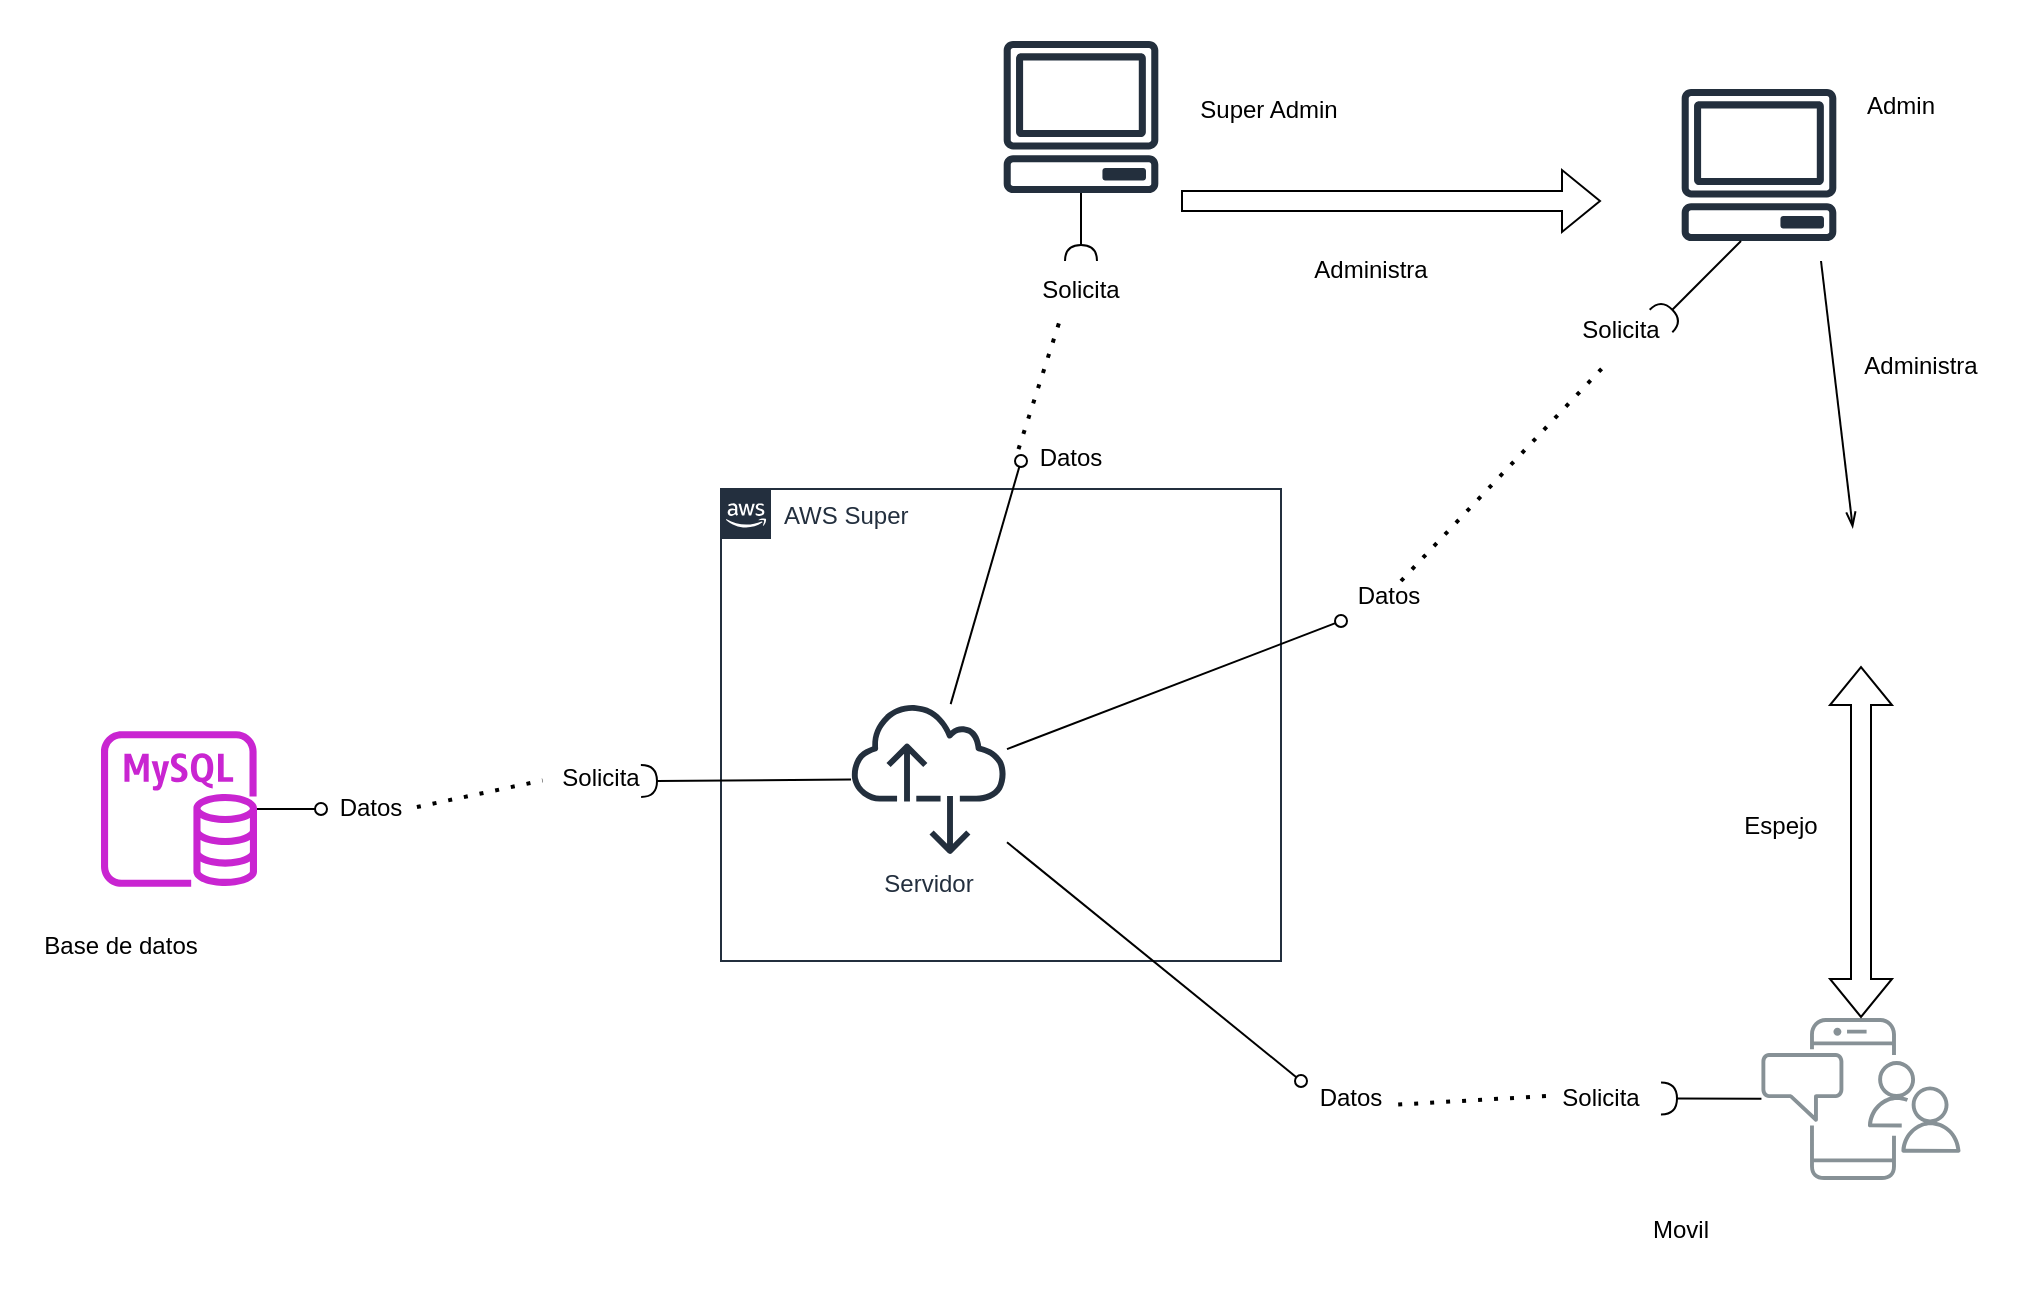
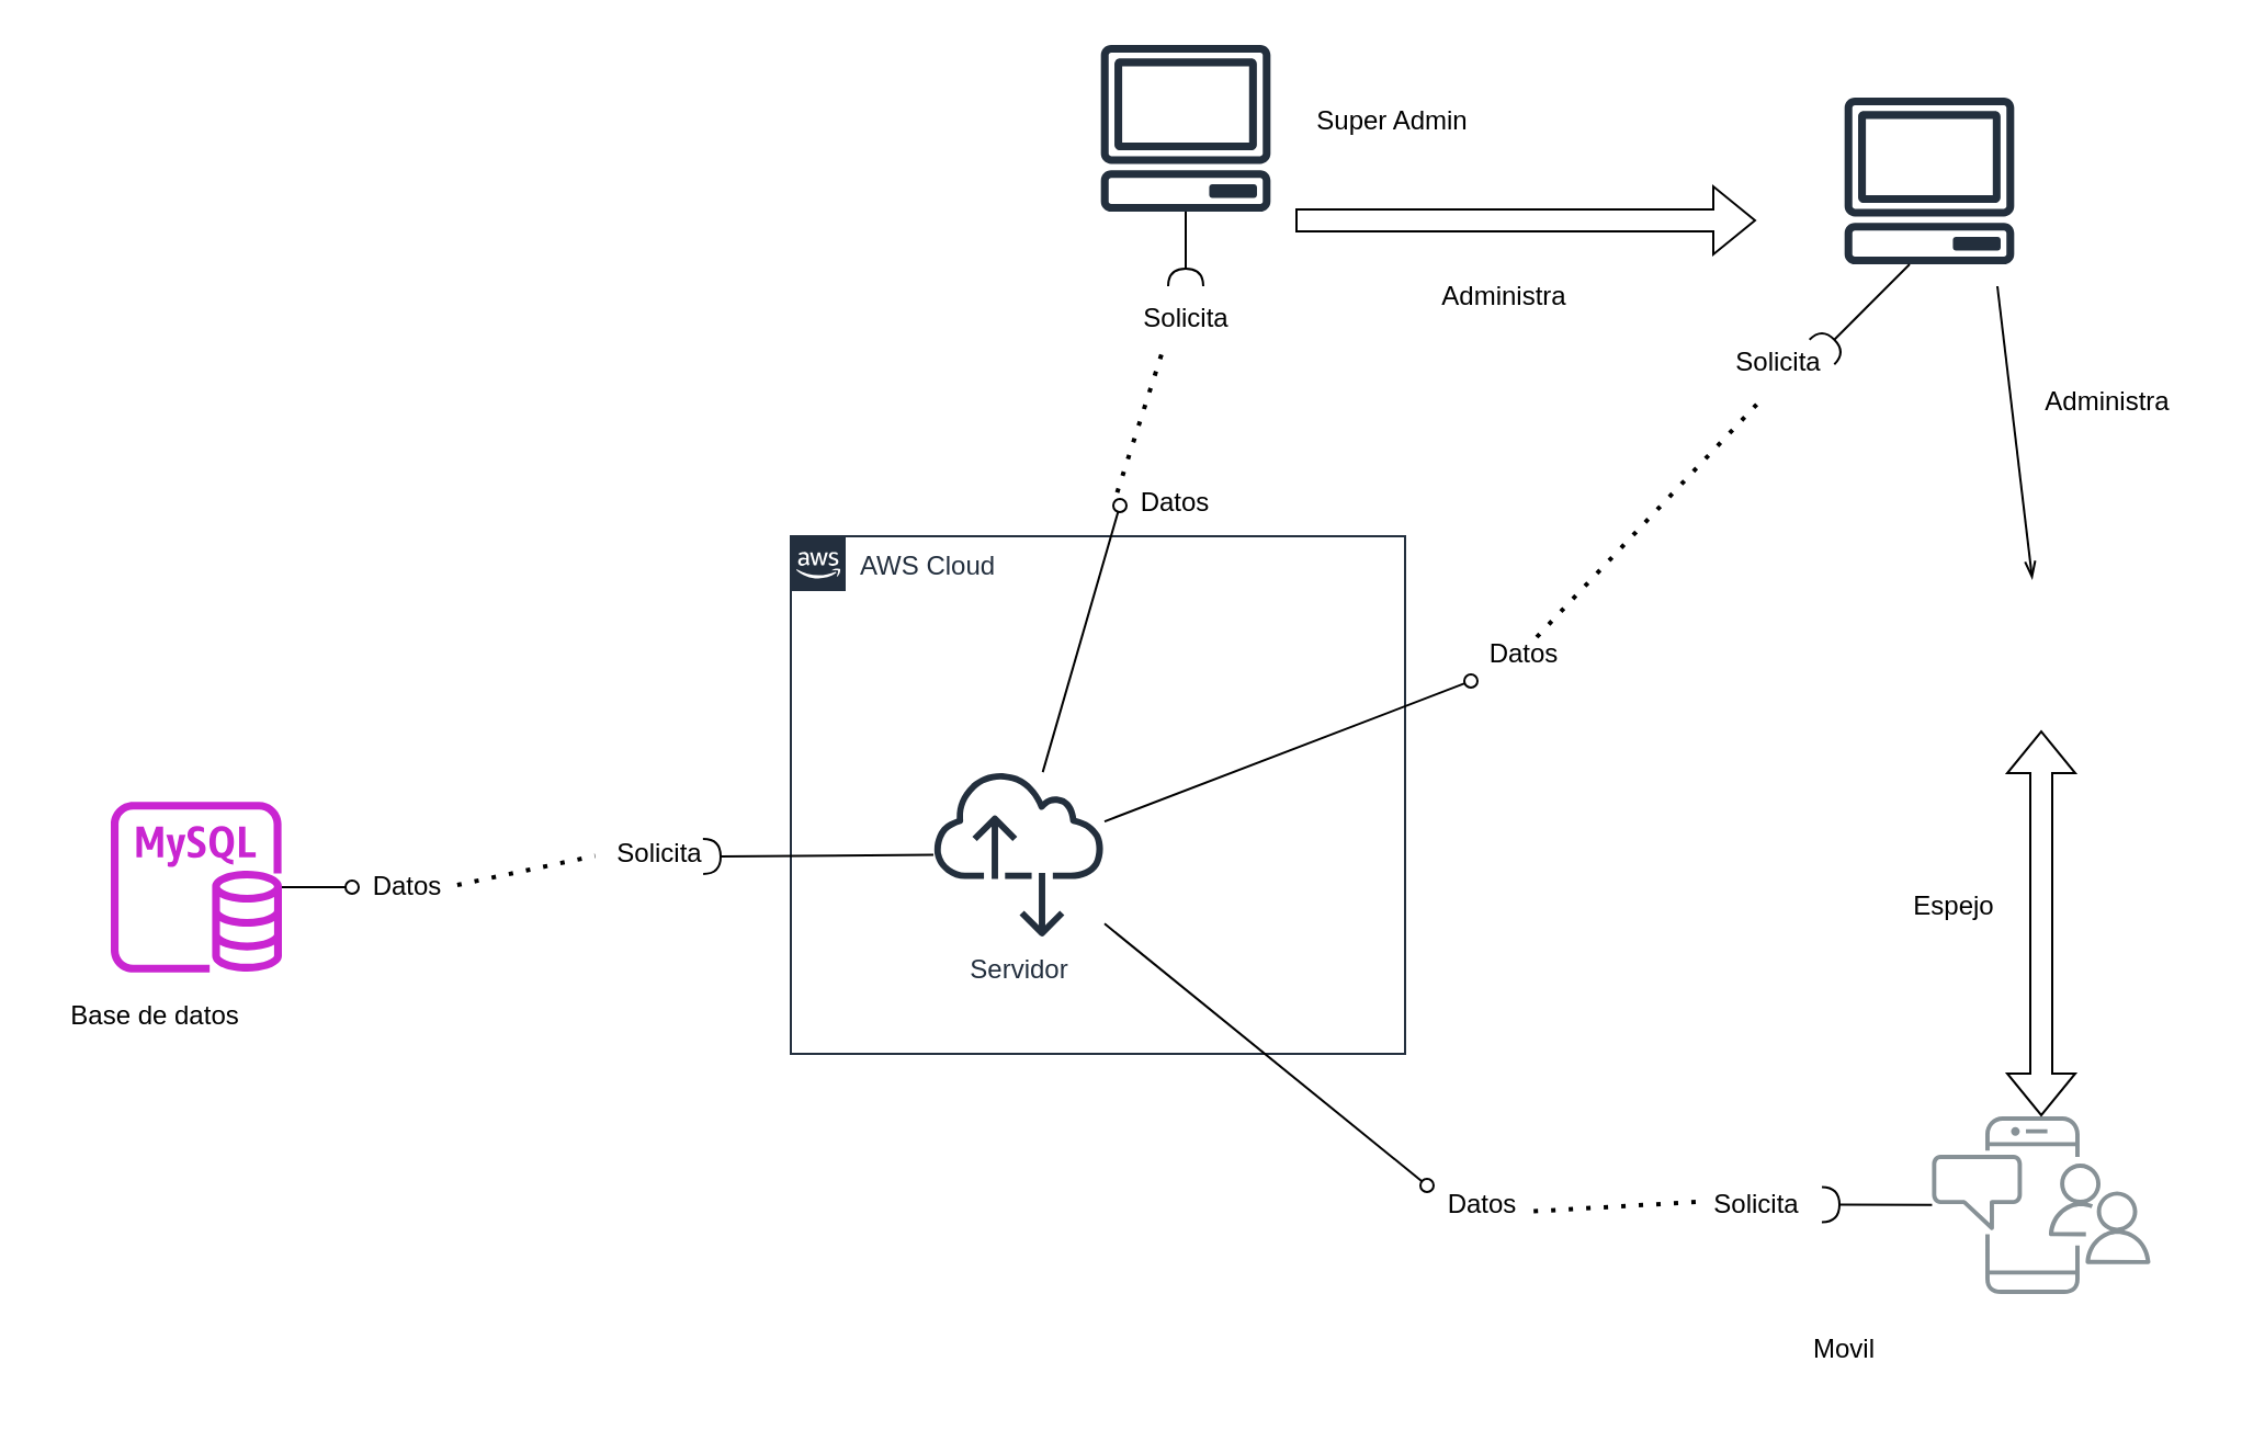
  <mxCell id="0" />
  <mxCell id="1" parent="0" />
  <mxCell id="2" value="" style="sketch=0;outlineConnect=0;fontColor=#232F3E;gradientColor=none;fillColor=#C925D1;strokeColor=none;dashed=0;verticalLabelPosition=bottom;verticalAlign=top;align=center;html=1;fontSize=12;fontStyle=0;aspect=fixed;pointerEvents=1;shape=mxgraph.aws4.rds_mysql_instance;" vertex="1" parent="1"><mxGeometry x="50" y="365" width="78" height="78" as="geometry" /></mxCell>
- <mxCell id="3" value="AWS Super" style="points=[[0,0],[0.25,0],[0.5,0],[0.75,0],[1,0],[1,0.25],[1,0.5],[1,0.75],[1,1],[0.75,1],[0.5,1],[0.25,1],[0,1],[0,0.75],[0,0.5],[0,0.25]];outlineConnect=0;gradientColor=none;html=1;whiteSpace=wrap;fontSize=12;fontStyle=0;container=1;pointerEvents=0;collapsible=0;recursiveResize=0;shape=mxgraph.aws4.group;grIcon=mxgraph.aws4.group_aws_cloud_alt;strokeColor=#232F3E;fillColor=none;verticalAlign=top;align=left;spacingLeft=30;fontColor=#232F3E;dashed=0;" vertex="1" parent="1"><mxGeometry x="360" y="244" width="280" height="236" as="geometry" /></mxCell>
+ <mxCell id="3" value="AWS Cloud" style="points=[[0,0],[0.25,0],[0.5,0],[0.75,0],[1,0],[1,0.25],[1,0.5],[1,0.75],[1,1],[0.75,1],[0.5,1],[0.25,1],[0,1],[0,0.75],[0,0.5],[0,0.25]];outlineConnect=0;gradientColor=none;html=1;whiteSpace=wrap;fontSize=12;fontStyle=0;container=1;pointerEvents=0;collapsible=0;recursiveResize=0;shape=mxgraph.aws4.group;grIcon=mxgraph.aws4.group_aws_cloud_alt;strokeColor=#232F3E;fillColor=none;verticalAlign=top;align=left;spacingLeft=30;fontColor=#232F3E;dashed=0;" vertex="1" parent="1"><mxGeometry x="360" y="244" width="280" height="236" as="geometry" /></mxCell>
  <mxCell id="4" value="" style="endArrow=none;html=1;rounded=0;startArrow=oval;startFill=0;" edge="1" parent="3" target="5"><mxGeometry width="50" height="50" relative="1" as="geometry"><mxPoint x="290" y="296" as="sourcePoint" /><mxPoint x="180" y="380" as="targetPoint" /></mxGeometry></mxCell>
  <mxCell id="5" value="Servidor" style="sketch=0;outlineConnect=0;fontColor=#232F3E;gradientColor=none;fillColor=#232F3D;strokeColor=none;dashed=0;verticalLabelPosition=bottom;verticalAlign=top;align=center;html=1;fontSize=12;fontStyle=0;aspect=fixed;pointerEvents=1;shape=mxgraph.aws4.internet_alt2;" vertex="1" parent="3"><mxGeometry x="65" y="106" width="78" height="78" as="geometry" /></mxCell>
  <mxCell id="6" value="" style="endArrow=none;html=1;rounded=0;startArrow=oval;startFill=0;" edge="1" parent="3" target="5"><mxGeometry width="50" height="50" relative="1" as="geometry"><mxPoint x="150" y="-14" as="sourcePoint" /><mxPoint x="140" y="-14" as="targetPoint" /></mxGeometry></mxCell>
  <mxCell id="7" value="" style="sketch=0;outlineConnect=0;fontColor=#232F3E;gradientColor=none;fillColor=#232F3D;strokeColor=none;dashed=0;verticalLabelPosition=bottom;verticalAlign=top;align=center;html=1;fontSize=12;fontStyle=0;aspect=fixed;pointerEvents=1;shape=mxgraph.aws4.client;" vertex="1" parent="1"><mxGeometry x="501" y="20" width="78" height="76" as="geometry" /></mxCell>
  <mxCell id="8" value="" style="sketch=0;outlineConnect=0;gradientColor=none;fontColor=#545B64;strokeColor=none;fillColor=#879196;dashed=0;verticalLabelPosition=bottom;verticalAlign=top;align=center;html=1;fontSize=12;fontStyle=0;aspect=fixed;shape=mxgraph.aws4.illustration_notification;pointerEvents=1" vertex="1" parent="1"><mxGeometry x="880" y="508.5" width="100" height="81" as="geometry" /></mxCell>
  <mxCell id="9" value="" style="endArrow=none;html=1;rounded=0;startArrow=halfCircle;startFill=0;" edge="1" parent="1" target="5"><mxGeometry width="50" height="50" relative="1" as="geometry"><mxPoint x="320" y="390" as="sourcePoint" /><mxPoint x="250" y="360" as="targetPoint" /></mxGeometry></mxCell>
  <mxCell id="10" value="Solicita" style="text;html=1;align=center;verticalAlign=middle;resizable=0;points=[];autosize=1;strokeColor=none;fillColor=none;" vertex="1" parent="1"><mxGeometry x="270" y="374" width="60" height="30" as="geometry" /></mxCell>
  <mxCell id="11" value="" style="endArrow=none;html=1;rounded=0;startArrow=oval;startFill=0;" edge="1" parent="1" target="2"><mxGeometry width="50" height="50" relative="1" as="geometry"><mxPoint x="160" y="404" as="sourcePoint" /><mxPoint x="280" y="420" as="targetPoint" /></mxGeometry></mxCell>
  <mxCell id="12" value="Datos" style="text;html=1;align=center;verticalAlign=middle;resizable=0;points=[];autosize=1;strokeColor=none;fillColor=none;" vertex="1" parent="1"><mxGeometry x="160" y="389" width="50" height="30" as="geometry" /></mxCell>
  <mxCell id="13" value="" style="endArrow=none;dashed=1;html=1;dashPattern=1 3;strokeWidth=2;rounded=0;exitX=0.959;exitY=0.467;exitDx=0;exitDy=0;exitPerimeter=0;entryX=0.013;entryY=0.524;entryDx=0;entryDy=0;entryPerimeter=0;" edge="1" parent="1" source="12" target="10"><mxGeometry width="50" height="50" relative="1" as="geometry"><mxPoint x="270" y="450" as="sourcePoint" /><mxPoint x="320" y="400" as="targetPoint" /></mxGeometry></mxCell>
  <mxCell id="14" value="Datos" style="text;html=1;align=center;verticalAlign=middle;resizable=0;points=[];autosize=1;strokeColor=none;fillColor=none;" vertex="1" parent="1"><mxGeometry x="650" y="534" width="50" height="30" as="geometry" /></mxCell>
  <mxCell id="15" value="" style="endArrow=none;html=1;rounded=0;startArrow=halfCircle;startFill=0;" edge="1" parent="1" target="8"><mxGeometry width="50" height="50" relative="1" as="geometry"><mxPoint x="830" y="548.71" as="sourcePoint" /><mxPoint x="840.215" y="548.795" as="targetPoint" /></mxGeometry></mxCell>
  <mxCell id="16" value="" style="endArrow=none;html=1;rounded=0;startArrow=halfCircle;startFill=0;" edge="1" parent="1"><mxGeometry width="50" height="50" relative="1" as="geometry"><mxPoint x="540" y="130" as="sourcePoint" /><mxPoint x="540" y="96" as="targetPoint" /></mxGeometry></mxCell>
  <mxCell id="17" value="Solicita" style="text;html=1;align=center;verticalAlign=middle;resizable=0;points=[];autosize=1;strokeColor=none;fillColor=none;" vertex="1" parent="1"><mxGeometry x="770" y="534" width="60" height="30" as="geometry" /></mxCell>
  <mxCell id="18" value="" style="endArrow=none;dashed=1;html=1;dashPattern=1 3;strokeWidth=2;rounded=0;entryX=0.05;entryY=0.45;entryDx=0;entryDy=0;entryPerimeter=0;exitX=0.972;exitY=0.593;exitDx=0;exitDy=0;exitPerimeter=0;" edge="1" parent="1" source="14" target="17"><mxGeometry width="50" height="50" relative="1" as="geometry"><mxPoint x="620" y="420" as="sourcePoint" /><mxPoint x="670" y="370" as="targetPoint" /></mxGeometry></mxCell>
  <mxCell id="19" value="" style="shape=flexArrow;endArrow=classic;startArrow=classic;html=1;rounded=0;" edge="1" parent="1" source="8"><mxGeometry width="100" height="100" relative="1" as="geometry"><mxPoint x="870" y="500" as="sourcePoint" /><mxPoint x="930" y="332.5" as="targetPoint" /></mxGeometry></mxCell>
  <mxCell id="20" value="Espejo" style="text;html=1;align=center;verticalAlign=middle;resizable=0;points=[];autosize=1;strokeColor=none;fillColor=none;" vertex="1" parent="1"><mxGeometry x="860" y="398" width="60" height="30" as="geometry" /></mxCell>
  <mxCell id="21" value="Datos" style="text;html=1;align=center;verticalAlign=middle;resizable=0;points=[];autosize=1;strokeColor=none;fillColor=none;" vertex="1" parent="1"><mxGeometry x="510" y="214" width="50" height="30" as="geometry" /></mxCell>
  <mxCell id="22" value="Solicita" style="text;html=1;align=center;verticalAlign=middle;resizable=0;points=[];autosize=1;strokeColor=none;fillColor=none;" vertex="1" parent="1"><mxGeometry x="510" y="130" width="60" height="30" as="geometry" /></mxCell>
  <mxCell id="23" value="" style="endArrow=none;dashed=1;html=1;dashPattern=1 3;strokeWidth=2;rounded=0;entryX=0.327;entryY=0.969;entryDx=0;entryDy=0;entryPerimeter=0;exitX=-0.025;exitY=0.336;exitDx=0;exitDy=0;exitPerimeter=0;" edge="1" parent="1" source="21" target="22"><mxGeometry width="50" height="50" relative="1" as="geometry"><mxPoint x="400" y="250" as="sourcePoint" /><mxPoint x="450" y="200" as="targetPoint" /></mxGeometry></mxCell>
  <mxCell id="24" value="" style="shape=flexArrow;endArrow=classic;html=1;rounded=0;" edge="1" parent="1"><mxGeometry width="50" height="50" relative="1" as="geometry"><mxPoint x="590" y="100" as="sourcePoint" /><mxPoint x="800" y="100" as="targetPoint" /></mxGeometry></mxCell>
  <mxCell id="25" value="Administra" style="text;html=1;align=center;verticalAlign=middle;resizable=0;points=[];autosize=1;strokeColor=none;fillColor=none;" vertex="1" parent="1"><mxGeometry x="645" y="120" width="80" height="30" as="geometry" /></mxCell>
- <mxCell id="26" value="Base de datos" style="text;html=1;align=center;verticalAlign=middle;resizable=0;points=[];autosize=1;strokeColor=none;fillColor=none;" vertex="1" parent="1"><mxGeometry x="10" y="458" width="100" height="30" as="geometry" /></mxCell>
+ <mxCell id="26" value="Base de datos" style="text;html=1;align=center;verticalAlign=middle;resizable=0;points=[];autosize=1;strokeColor=none;fillColor=none;" vertex="1" parent="1"><mxGeometry x="20" y="448" width="100" height="30" as="geometry" /></mxCell>
  <mxCell id="27" value="Movil" style="text;html=1;align=center;verticalAlign=middle;resizable=0;points=[];autosize=1;strokeColor=none;fillColor=none;" vertex="1" parent="1"><mxGeometry x="815" y="600" width="50" height="30" as="geometry" /></mxCell>
  <mxCell id="28" value="Super Admin" style="text;html=1;align=center;verticalAlign=middle;resizable=0;points=[];autosize=1;strokeColor=none;fillColor=none;" vertex="1" parent="1"><mxGeometry x="589" y="40" width="90" height="30" as="geometry" /></mxCell>
  <mxCell id="29" value="" style="sketch=0;outlineConnect=0;fontColor=#232F3E;gradientColor=none;fillColor=#232F3D;strokeColor=none;dashed=0;verticalLabelPosition=bottom;verticalAlign=top;align=center;html=1;fontSize=12;fontStyle=0;aspect=fixed;pointerEvents=1;shape=mxgraph.aws4.client;" vertex="1" parent="1"><mxGeometry x="840" y="44" width="78" height="76" as="geometry" /></mxCell>
  <mxCell id="30" value="" style="endArrow=none;html=1;rounded=0;startArrow=oval;startFill=0;" edge="1" parent="1" target="5"><mxGeometry width="50" height="50" relative="1" as="geometry"><mxPoint x="670" y="310" as="sourcePoint" /><mxPoint x="720" y="260" as="targetPoint" /></mxGeometry></mxCell>
  <mxCell id="31" value="Datos" style="text;html=1;align=center;verticalAlign=middle;resizable=0;points=[];autosize=1;strokeColor=none;fillColor=none;" vertex="1" parent="1"><mxGeometry x="669" y="283" width="50" height="30" as="geometry" /></mxCell>
  <mxCell id="32" value="" style="endArrow=none;html=1;rounded=0;startArrow=halfCircle;startFill=0;" edge="1" parent="1"><mxGeometry width="50" height="50" relative="1" as="geometry"><mxPoint x="830" y="160" as="sourcePoint" /><mxPoint x="870" y="120" as="targetPoint" /></mxGeometry></mxCell>
  <mxCell id="33" value="Solicita" style="text;html=1;align=center;verticalAlign=middle;resizable=0;points=[];autosize=1;strokeColor=none;fillColor=none;" vertex="1" parent="1"><mxGeometry x="780" y="150" width="60" height="30" as="geometry" /></mxCell>
  <mxCell id="34" value="" style="endArrow=none;dashed=1;html=1;dashPattern=1 3;strokeWidth=2;rounded=0;entryX=0.386;entryY=1.029;entryDx=0;entryDy=0;entryPerimeter=0;" edge="1" parent="1" target="33"><mxGeometry width="50" height="50" relative="1" as="geometry"><mxPoint x="700" y="290" as="sourcePoint" /><mxPoint x="750" y="260" as="targetPoint" /></mxGeometry></mxCell>
  <mxCell id="35" value="" style="endArrow=none;html=1;rounded=0;startArrow=openThin;startFill=0;" edge="1" parent="1"><mxGeometry width="50" height="50" relative="1" as="geometry"><mxPoint x="925.893" y="263.5" as="sourcePoint" /><mxPoint x="910" y="130" as="targetPoint" /></mxGeometry></mxCell>
  <mxCell id="36" value="Administra" style="text;html=1;align=center;verticalAlign=middle;resizable=0;points=[];autosize=1;strokeColor=none;fillColor=none;" vertex="1" parent="1"><mxGeometry x="920" y="168" width="80" height="30" as="geometry" /></mxCell>
- <mxCell id="37" value="Admin" style="text;html=1;align=center;verticalAlign=middle;resizable=0;points=[];autosize=1;strokeColor=none;fillColor=none;" vertex="1" parent="1"><mxGeometry x="920" y="38" width="60" height="30" as="geometry" /></mxCell>
